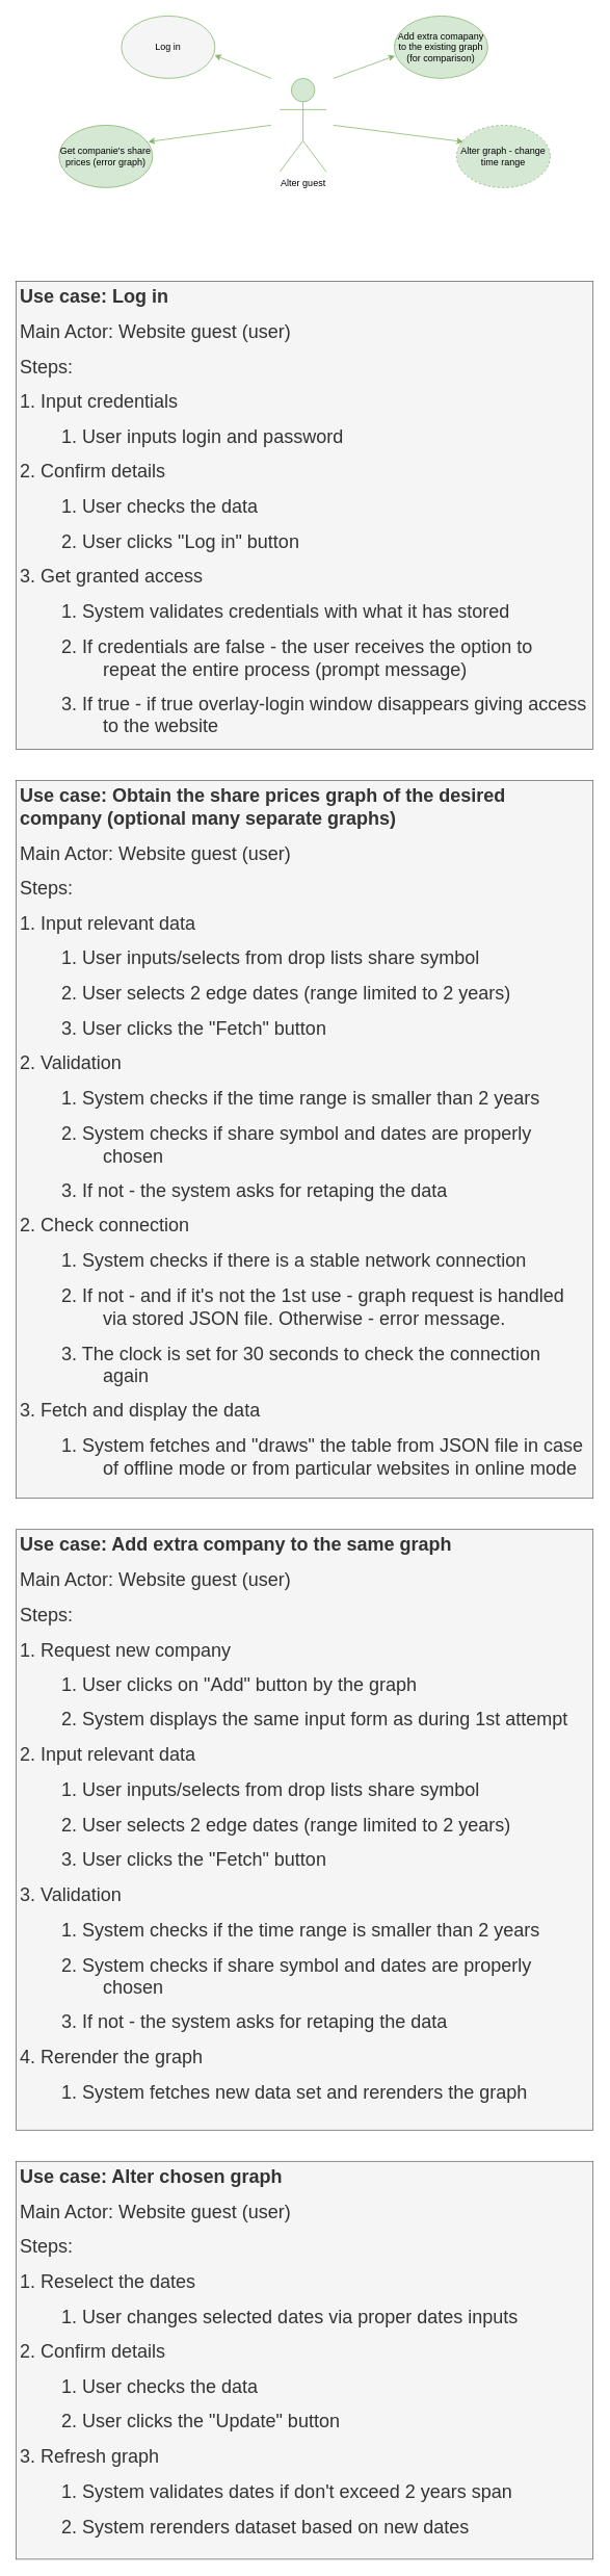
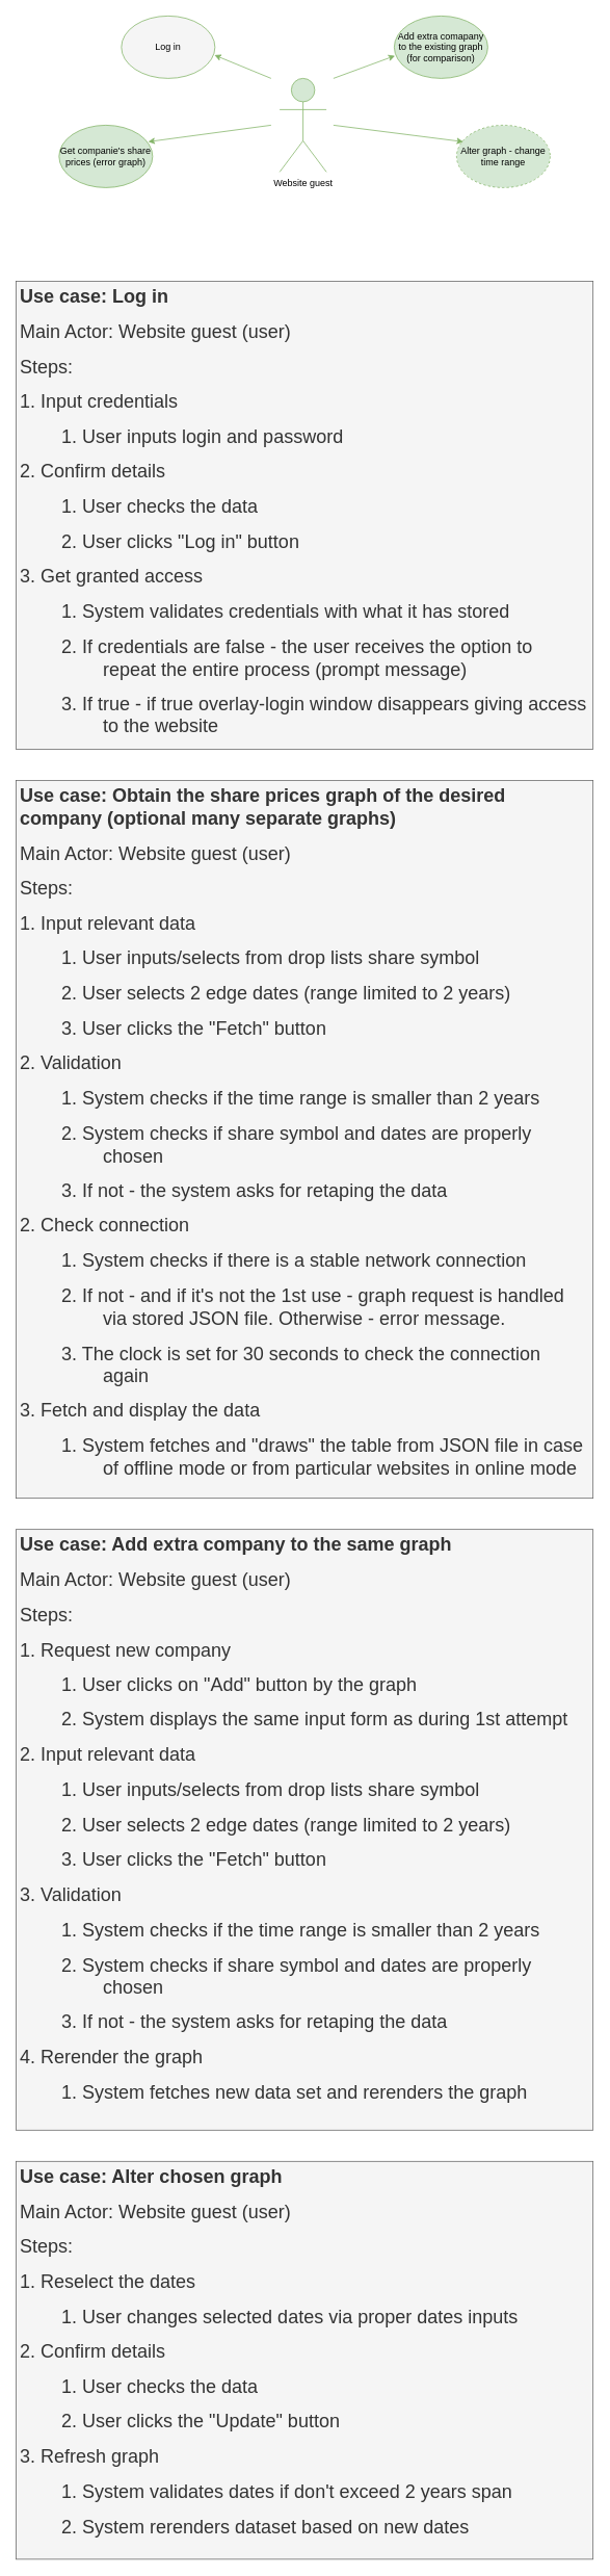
  <mxCell id="0" />
  <mxCell id="1" parent="0" />
  <mxCell id="2" style="rounded=0;orthogonalLoop=1;jettySize=auto;html=1;entryX=0.953;entryY=0.265;entryDx=0;entryDy=0;entryPerimeter=0;fillColor=#d5e8d4;strokeColor=#82b366;" parent="1" target="5" edge="1"><mxGeometry relative="1" as="geometry"><mxPoint x="347" y="160" as="sourcePoint" /></mxGeometry></mxCell>
- <mxCell id="3" value="Alter guest" style="shape=umlActor;verticalLabelPosition=bottom;verticalAlign=top;html=1;outlineConnect=0;fillColor=#d5e8d4;strokeColor=#82b366;" parent="1" vertex="1"><mxGeometry x="358" y="100" width="60" height="120" as="geometry" /></mxCell>
+ <mxCell id="3" value="Website guest" style="shape=umlActor;verticalLabelPosition=bottom;verticalAlign=top;html=1;outlineConnect=0;fillColor=#d5e8d4;strokeColor=#82b366;" parent="1" vertex="1"><mxGeometry x="358" y="100" width="60" height="120" as="geometry" /></mxCell>
  <mxCell id="4" value="Log in" style="ellipse;whiteSpace=wrap;html=1;fillColor=#f5f5f5;strokeColor=#82b366;" parent="1" vertex="1"><mxGeometry x="155" y="20" width="120" height="80" as="geometry" /></mxCell>
  <mxCell id="5" value="Get companie's share prices (error graph)" style="ellipse;whiteSpace=wrap;html=1;fillColor=#d5e8d4;strokeColor=#82b366;" parent="1" vertex="1"><mxGeometry x="75" y="160" width="120" height="80" as="geometry" /></mxCell>
  <mxCell id="6" value="Add extra comapany to the existing graph (for comparison)" style="ellipse;whiteSpace=wrap;html=1;fillColor=#d5e8d4;strokeColor=#82b366;" parent="1" vertex="1"><mxGeometry x="505" y="20" width="120" height="80" as="geometry" /></mxCell>
  <mxCell id="7" value="Alter graph - change time range" style="ellipse;whiteSpace=wrap;html=1;fillColor=#d5e8d4;strokeColor=#82b366;dashed=1;" parent="1" vertex="1"><mxGeometry x="585" y="160" width="120" height="80" as="geometry" /></mxCell>
  <mxCell id="8" style="rounded=0;orthogonalLoop=1;jettySize=auto;html=1;entryX=0.995;entryY=0.627;entryDx=0;entryDy=0;entryPerimeter=0;fillColor=#d5e8d4;strokeColor=#82b366;" parent="1" target="4" edge="1"><mxGeometry relative="1" as="geometry"><mxPoint x="347" y="100" as="sourcePoint" /></mxGeometry></mxCell>
  <mxCell id="9" style="rounded=0;orthogonalLoop=1;jettySize=auto;html=1;entryX=0.008;entryY=0.637;entryDx=0;entryDy=0;entryPerimeter=0;fillColor=#d5e8d4;strokeColor=#82b366;" parent="1" target="6" edge="1"><mxGeometry relative="1" as="geometry"><mxPoint x="427" y="100" as="sourcePoint" /></mxGeometry></mxCell>
  <mxCell id="10" style="rounded=0;orthogonalLoop=1;jettySize=auto;html=1;entryX=0.072;entryY=0.265;entryDx=0;entryDy=0;entryPerimeter=0;fillColor=#d5e8d4;strokeColor=#82b366;" parent="1" target="7" edge="1"><mxGeometry relative="1" as="geometry"><mxPoint x="427" y="160" as="sourcePoint" /></mxGeometry></mxCell>
  <mxCell id="11" value="&lt;h1&gt;Use case: Log in&amp;nbsp; &amp;nbsp;&lt;/h1&gt;&lt;h1&gt;&lt;span style=&quot;font-weight: normal;&quot;&gt;Main Actor: Website guest (user)&amp;nbsp; &amp;nbsp;&lt;/span&gt;&lt;/h1&gt;&lt;h1&gt;&lt;span style=&quot;font-weight: normal;&quot;&gt;Steps:&amp;nbsp; &amp;nbsp;&lt;/span&gt;&lt;/h1&gt;&lt;h1&gt;&lt;span style=&quot;font-weight: normal;&quot;&gt;1. Input credentials&amp;nbsp;&lt;/span&gt;&lt;/h1&gt;&lt;h1&gt;&lt;span style=&quot;font-weight: normal;&quot;&gt;&lt;span style=&quot;white-space: pre;&quot;&gt;&#09;&lt;/span&gt;1. User inputs login and password&amp;nbsp;&lt;/span&gt;&lt;/h1&gt;&lt;h1&gt;&lt;span style=&quot;font-weight: normal;&quot;&gt;2. Confirm details&amp;nbsp;&lt;/span&gt;&lt;/h1&gt;&lt;h1&gt;&lt;span style=&quot;font-weight: normal;&quot;&gt;&lt;span style=&quot;white-space: pre;&quot;&gt;&#09;&lt;/span&gt;1. User checks the data&amp;nbsp;&amp;nbsp;&lt;/span&gt;&lt;/h1&gt;&lt;h1&gt;&lt;span style=&quot;font-weight: normal;&quot;&gt;&lt;span style=&quot;white-space: pre;&quot;&gt;&#09;&lt;/span&gt;2. User clicks &quot;Log in&quot; button&amp;nbsp;&amp;nbsp;&lt;/span&gt;&lt;/h1&gt;&lt;h1&gt;&lt;span style=&quot;font-weight: normal;&quot;&gt;3. Get granted access&amp;nbsp;&lt;/span&gt;&lt;/h1&gt;&lt;h1&gt;&lt;span style=&quot;font-weight: normal;&quot;&gt;&lt;span style=&quot;white-space: pre;&quot;&gt;&#09;&lt;/span&gt;1. System validates credentials with what it has stored&amp;nbsp;&amp;nbsp;&lt;/span&gt;&lt;/h1&gt;&lt;h1&gt;&lt;span style=&quot;font-weight: normal;&quot;&gt;&lt;span style=&quot;white-space: pre;&quot;&gt;&#09;&lt;/span&gt;2. If credentials are false - the user receives the option to &lt;span style=&quot;white-space: pre;&quot;&gt;&#09;&lt;/span&gt;&lt;span style=&quot;white-space: pre;&quot;&gt;&#09;&lt;/span&gt;repeat the entire process (prompt message)&lt;/span&gt;&lt;/h1&gt;&lt;h1&gt;&lt;span style=&quot;white-space: pre;&quot;&gt;&#09;&lt;/span&gt;&lt;span style=&quot;font-weight: normal;&quot;&gt;3. If true - if true overlay-login window disappears giving access &lt;span style=&quot;white-space: pre;&quot;&gt;&#09;&lt;/span&gt;&lt;span style=&quot;white-space: pre;&quot;&gt;&#09;&lt;/span&gt;to the website&lt;/span&gt;&lt;/h1&gt;&lt;h1&gt;&lt;span style=&quot;font-weight: normal;&quot;&gt;&lt;span style=&quot;white-space: pre;&quot;&gt;&#09;&lt;/span&gt;&lt;/span&gt;&lt;/h1&gt;" style="text;html=1;spacing=5;spacingTop=-20;whiteSpace=wrap;overflow=hidden;rounded=0;fillColor=#f5f5f5;fontColor=#333333;strokeColor=#666666;" parent="1" vertex="1"><mxGeometry x="20" y="360" width="740" height="600" as="geometry" /></mxCell>
  <mxCell id="12" value="&lt;h1&gt;Use case: Obtain the share prices graph of the desired company (optional many separate graphs)&lt;span style=&quot;font-weight: normal;&quot;&gt;&amp;nbsp;&amp;nbsp;&lt;/span&gt;&lt;/h1&gt;&lt;h1&gt;&lt;span style=&quot;font-weight: normal;&quot;&gt;Main Actor: Website guest (user)&amp;nbsp; &amp;nbsp;&lt;/span&gt;&lt;/h1&gt;&lt;h1&gt;&lt;span style=&quot;font-weight: normal;&quot;&gt;Steps:&amp;nbsp; &amp;nbsp;&lt;/span&gt;&lt;/h1&gt;&lt;h1&gt;&lt;span style=&quot;font-weight: normal;&quot;&gt;1. Input relevant data&lt;/span&gt;&lt;/h1&gt;&lt;h1&gt;&lt;span style=&quot;font-weight: normal;&quot;&gt;&lt;span style=&quot;white-space: pre;&quot;&gt;&#09;&lt;/span&gt;1. User inputs/selects from drop lists share symbol&lt;/span&gt;&lt;/h1&gt;&lt;h1&gt;&lt;span style=&quot;font-weight: normal;&quot;&gt;&lt;span style=&quot;white-space: pre;&quot;&gt;&#09;&lt;/span&gt;2. User selects 2 edge dates (range limited to 2 years)&amp;nbsp;&amp;nbsp;&lt;/span&gt;&lt;/h1&gt;&lt;h1&gt;&lt;span style=&quot;font-weight: normal;&quot;&gt;&lt;span style=&quot;white-space: pre;&quot;&gt;&#09;&lt;/span&gt;3. User clicks the &quot;Fetch&quot; button&lt;/span&gt;&lt;/h1&gt;&lt;h1&gt;&lt;span style=&quot;font-weight: normal;&quot;&gt;2. Validation&lt;/span&gt;&lt;/h1&gt;&lt;h1&gt;&lt;span style=&quot;font-weight: normal;&quot;&gt;&lt;span style=&quot;white-space: pre;&quot;&gt;&#09;&lt;/span&gt;1. System checks if the time range is smaller than 2 years&lt;/span&gt;&lt;/h1&gt;&lt;h1&gt;&lt;span style=&quot;font-weight: normal;&quot;&gt;&lt;span style=&quot;white-space: pre;&quot;&gt;&#09;&lt;/span&gt;2. System checks if share symbol and dates are properly &lt;span style=&quot;white-space: pre;&quot;&gt;&#09;&lt;/span&gt;&lt;span style=&quot;white-space: pre;&quot;&gt;&#09;&lt;/span&gt;chosen&lt;/span&gt;&amp;nbsp;&lt;span style=&quot;font-weight: normal; background-color: initial; font-size: 12px; white-space: pre;&quot;&gt;&#09;&lt;/span&gt;&lt;/h1&gt;&lt;h1&gt;&lt;span style=&quot;font-weight: normal;&quot;&gt;&lt;span style=&quot;white-space: pre;&quot;&gt;&#09;&lt;/span&gt;3. If not - the system asks for retaping the data&lt;/span&gt;&lt;/h1&gt;&lt;h1&gt;&lt;span style=&quot;font-weight: normal;&quot;&gt;2. Check connection&amp;nbsp;&lt;/span&gt;&lt;/h1&gt;&lt;h1&gt;&lt;span style=&quot;font-weight: normal;&quot;&gt;&lt;span style=&quot;white-space: pre;&quot;&gt;&#09;&lt;/span&gt;1. System checks if there is a stable network connection&amp;nbsp;&amp;nbsp;&lt;/span&gt;&lt;/h1&gt;&lt;h1&gt;&lt;span style=&quot;font-weight: normal;&quot;&gt;&lt;span style=&quot;white-space: pre;&quot;&gt;&#09;&lt;/span&gt;2. If not - and if it's not the 1st use - graph request is handled&amp;nbsp; &lt;span style=&quot;white-space: pre;&quot;&gt;&#09;&lt;/span&gt;&lt;span style=&quot;white-space: pre;&quot;&gt;&#09;&lt;/span&gt;via stored JSON file. Otherwise - error message.&lt;/span&gt;&lt;/h1&gt;&lt;h1&gt;&lt;span style=&quot;white-space: pre;&quot;&gt;&#09;&lt;/span&gt;&lt;span style=&quot;font-weight: normal;&quot;&gt;3. The clock is set for 30 seconds to check the connection &lt;span style=&quot;white-space: pre;&quot;&gt;&#09;&lt;/span&gt;&lt;span style=&quot;white-space: pre;&quot;&gt;&#09;&lt;/span&gt;again&lt;/span&gt;&lt;/h1&gt;&lt;div&gt;&lt;h1&gt;&lt;span style=&quot;font-weight: normal;&quot;&gt;3. Fetch and display the data&lt;/span&gt;&lt;/h1&gt;&lt;/div&gt;&lt;div&gt;&lt;h1&gt;&lt;span style=&quot;font-weight: normal;&quot;&gt;&lt;span style=&quot;white-space: pre;&quot;&gt;&#09;&lt;/span&gt;1. System fetches and &quot;draws&quot; the table from JSON file in case &lt;span style=&quot;white-space: pre;&quot;&gt;&#09;&lt;/span&gt;&lt;span style=&quot;white-space: pre;&quot;&gt;&#09;&lt;/span&gt;of offline mode or from particular websites in online mode&lt;/span&gt;&lt;/h1&gt;&lt;/div&gt;&lt;h1&gt;&lt;span style=&quot;font-weight: normal;&quot;&gt;&lt;span style=&quot;white-space: pre;&quot;&gt;&#09;&lt;/span&gt;&lt;/span&gt;&lt;/h1&gt;" style="text;html=1;spacing=5;spacingTop=-20;whiteSpace=wrap;overflow=hidden;rounded=0;fillColor=#f5f5f5;fontColor=#333333;strokeColor=#666666;" vertex="1" parent="1"><mxGeometry x="20" y="1000" width="740" height="920" as="geometry" /></mxCell>
  <mxCell id="13" value="&lt;h1&gt;Use case: Add extra company to the same graph&lt;span style=&quot;font-weight: normal;&quot;&gt;&amp;nbsp;&amp;nbsp;&lt;/span&gt;&lt;/h1&gt;&lt;h1&gt;&lt;span style=&quot;font-weight: normal;&quot;&gt;Main Actor: Website guest (user)&amp;nbsp; &amp;nbsp;&lt;/span&gt;&lt;/h1&gt;&lt;h1&gt;&lt;span style=&quot;font-weight: normal;&quot;&gt;Steps:&amp;nbsp; &amp;nbsp;&lt;/span&gt;&lt;/h1&gt;&lt;h1&gt;&lt;span style=&quot;font-weight: normal;&quot;&gt;1. Request new company&lt;/span&gt;&lt;/h1&gt;&lt;h1&gt;&lt;span style=&quot;font-weight: normal;&quot;&gt;&lt;span style=&quot;white-space: pre;&quot;&gt;&#09;&lt;/span&gt;1. User clicks on &quot;Add&quot; button by the graph&lt;/span&gt;&lt;/h1&gt;&lt;h1&gt;&lt;span style=&quot;font-weight: normal;&quot;&gt;&lt;span style=&quot;white-space: pre;&quot;&gt;&#09;&lt;/span&gt;2. System displays the same input form as during 1st attempt&amp;nbsp;&amp;nbsp;&lt;/span&gt;&lt;/h1&gt;&lt;h1&gt;&lt;span style=&quot;font-weight: normal;&quot;&gt;2. Input relevant data&lt;/span&gt;&lt;/h1&gt;&lt;h1&gt;&lt;span style=&quot;font-weight: normal;&quot;&gt;&lt;span style=&quot;white-space: pre;&quot;&gt;&#09;&lt;/span&gt;1. User inputs/selects from drop lists share symbol&lt;/span&gt;&lt;/h1&gt;&lt;h1&gt;&lt;span style=&quot;font-weight: normal;&quot;&gt;&lt;span style=&quot;white-space: pre;&quot;&gt;&#09;&lt;/span&gt;2. User selects 2 edge dates (range limited to 2 years)&amp;nbsp;&amp;nbsp;&lt;/span&gt;&lt;/h1&gt;&lt;h1&gt;&lt;span style=&quot;font-weight: normal;&quot;&gt;&lt;span style=&quot;white-space: pre;&quot;&gt;&#09;&lt;/span&gt;3. User clicks the &quot;Fetch&quot; button&lt;/span&gt;&lt;/h1&gt;&lt;h1&gt;&lt;span style=&quot;font-weight: normal;&quot;&gt;3. Validation&lt;/span&gt;&lt;/h1&gt;&lt;h1&gt;&lt;span style=&quot;font-weight: normal;&quot;&gt;&lt;span style=&quot;white-space: pre;&quot;&gt;&#09;&lt;/span&gt;1. System checks if the time range is smaller than 2 years&lt;/span&gt;&lt;/h1&gt;&lt;h1&gt;&lt;span style=&quot;font-weight: normal;&quot;&gt;&lt;span style=&quot;white-space: pre;&quot;&gt;&#09;&lt;/span&gt;2. System checks if share symbol and dates are properly &lt;span style=&quot;white-space: pre;&quot;&gt;&#09;&lt;/span&gt;&lt;span style=&quot;white-space: pre;&quot;&gt;&#09;&lt;/span&gt;chosen&lt;/span&gt;&amp;nbsp;&lt;span style=&quot;font-weight: normal; background-color: initial; font-size: 12px; white-space: pre;&quot;&gt;&#09;&lt;/span&gt;&lt;/h1&gt;&lt;h1&gt;&lt;span style=&quot;font-weight: normal;&quot;&gt;&lt;span style=&quot;white-space: pre;&quot;&gt;&#09;&lt;/span&gt;3. If not - the system asks for retaping the data&lt;/span&gt;&lt;/h1&gt;&lt;h1&gt;&lt;span style=&quot;font-weight: normal;&quot;&gt;4. Rerender the graph&lt;/span&gt;&lt;/h1&gt;&lt;h1&gt;&lt;span style=&quot;font-weight: normal;&quot;&gt;&lt;span style=&quot;white-space: pre;&quot;&gt;&#09;&lt;/span&gt;1. System fetches new data set and rerenders the graph&amp;nbsp;&lt;/span&gt;&lt;/h1&gt;&lt;h1&gt;&lt;span style=&quot;font-weight: normal;&quot;&gt;&lt;span style=&quot;white-space: pre;&quot;&gt;&#09;&lt;/span&gt;&lt;/span&gt;&lt;/h1&gt;&lt;h1&gt;&lt;span style=&quot;font-weight: normal;&quot;&gt;&lt;span style=&quot;white-space: pre;&quot;&gt;&#09;&lt;/span&gt;&lt;/span&gt;&lt;/h1&gt;" style="text;html=1;spacing=5;spacingTop=-20;whiteSpace=wrap;overflow=hidden;rounded=0;fillColor=#f5f5f5;fontColor=#333333;strokeColor=#666666;" vertex="1" parent="1"><mxGeometry x="20" y="1960" width="740" height="770" as="geometry" /></mxCell>
  <mxCell id="14" value="&lt;h1&gt;Use case: Alter chosen graph&amp;nbsp; &amp;nbsp;&lt;/h1&gt;&lt;h1&gt;&lt;span style=&quot;font-weight: normal;&quot;&gt;Main Actor: Website guest (user)&amp;nbsp; &amp;nbsp;&lt;/span&gt;&lt;/h1&gt;&lt;h1&gt;&lt;span style=&quot;font-weight: normal;&quot;&gt;Steps:&amp;nbsp; &amp;nbsp;&lt;/span&gt;&lt;/h1&gt;&lt;h1&gt;&lt;span style=&quot;font-weight: normal;&quot;&gt;1. Reselect the dates&amp;nbsp;&lt;/span&gt;&lt;/h1&gt;&lt;h1&gt;&lt;span style=&quot;font-weight: normal;&quot;&gt;&lt;span style=&quot;white-space: pre;&quot;&gt;&#09;&lt;/span&gt;1. User changes selected dates via proper dates inputs&amp;nbsp;&lt;/span&gt;&lt;/h1&gt;&lt;h1&gt;&lt;span style=&quot;font-weight: normal;&quot;&gt;2. Confirm details&amp;nbsp;&lt;/span&gt;&lt;/h1&gt;&lt;h1&gt;&lt;span style=&quot;font-weight: normal;&quot;&gt;&lt;span style=&quot;white-space: pre;&quot;&gt;&#09;&lt;/span&gt;1. User checks the data&amp;nbsp;&amp;nbsp;&lt;/span&gt;&lt;/h1&gt;&lt;h1&gt;&lt;span style=&quot;font-weight: normal;&quot;&gt;&lt;span style=&quot;white-space: pre;&quot;&gt;&#09;&lt;/span&gt;2. User clicks the &quot;Update&quot; button&amp;nbsp;&amp;nbsp;&lt;/span&gt;&lt;/h1&gt;&lt;h1&gt;&lt;span style=&quot;font-weight: normal;&quot;&gt;3. Refresh graph&amp;nbsp;&lt;/span&gt;&lt;/h1&gt;&lt;h1&gt;&lt;span style=&quot;font-weight: normal;&quot;&gt;&lt;span style=&quot;white-space: pre;&quot;&gt;&#09;&lt;/span&gt;1. System validates dates if don't exceed 2 years span&amp;nbsp;&amp;nbsp;&lt;/span&gt;&lt;/h1&gt;&lt;h1&gt;&lt;span style=&quot;font-weight: normal;&quot;&gt;&lt;span style=&quot;white-space: pre;&quot;&gt;&#09;&lt;/span&gt;2. System rerenders dataset based on new dates&lt;/span&gt;&lt;/h1&gt;&lt;h1&gt;&lt;span style=&quot;font-weight: normal;&quot;&gt;&lt;span style=&quot;white-space: pre;&quot;&gt;&#09;&lt;/span&gt;&lt;/span&gt;&lt;/h1&gt;" style="text;html=1;spacing=5;spacingTop=-20;whiteSpace=wrap;overflow=hidden;rounded=0;fillColor=#f5f5f5;fontColor=#333333;strokeColor=#666666;" vertex="1" parent="1"><mxGeometry x="20" y="2770" width="740" height="510" as="geometry" /></mxCell>
